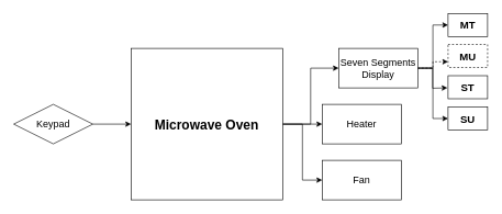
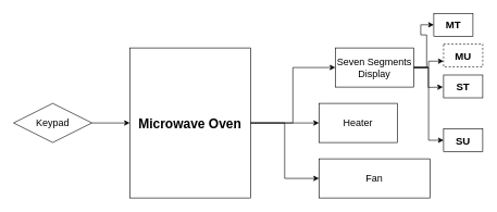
  <mxCell id="0" />
  <mxCell id="1" parent="0" />
  <mxCell id="2" style="edgeStyle=orthogonalEdgeStyle;rounded=0;orthogonalLoop=1;jettySize=auto;html=1;entryX=0;entryY=0.5;entryDx=0;entryDy=0;" parent="1" source="5" target="10" edge="1"><mxGeometry relative="1" as="geometry" /></mxCell>
  <mxCell id="3" style="edgeStyle=orthogonalEdgeStyle;rounded=0;orthogonalLoop=1;jettySize=auto;html=1;exitX=1;exitY=0.5;exitDx=0;exitDy=0;entryX=0;entryY=0.5;entryDx=0;entryDy=0;" parent="1" source="5" target="13" edge="1"><mxGeometry relative="1" as="geometry" /></mxCell>
  <mxCell id="4" style="edgeStyle=orthogonalEdgeStyle;rounded=0;orthogonalLoop=1;jettySize=auto;html=1;exitX=1;exitY=0.5;exitDx=0;exitDy=0;" parent="1" source="5" target="14" edge="1"><mxGeometry relative="1" as="geometry" /></mxCell>
- <mxCell id="5" value="&lt;b&gt;&lt;font style=&quot;font-size: 20px;&quot;&gt;Microwave Oven&lt;/font&gt;&lt;/b&gt;" style="whiteSpace=wrap;html=1;aspect=fixed;" parent="1" vertex="1"><mxGeometry x="198" y="73" width="230" height="230" as="geometry" /></mxCell>
+ <mxCell id="5" value="&lt;b&gt;&lt;font style=&quot;font-size: 20px;&quot;&gt;Microwave Oven&lt;/font&gt;&lt;/b&gt;" style="whiteSpace=wrap;html=1;aspect=fixed;" parent="1" vertex="1"><mxGeometry x="198" y="73" width="185" height="230" as="geometry" /></mxCell>
  <mxCell id="6" style="edgeStyle=orthogonalEdgeStyle;rounded=0;orthogonalLoop=1;jettySize=auto;html=1;entryX=0;entryY=0.5;entryDx=0;entryDy=0;" edge="1" parent="1" source="10" target="15"><mxGeometry relative="1" as="geometry" /></mxCell>
- <mxCell id="7" style="edgeStyle=orthogonalEdgeStyle;rounded=0;orthogonalLoop=1;jettySize=auto;html=1;entryX=0;entryY=0.75;entryDx=0;entryDy=0;dashed=1;" edge="1" parent="1" source="10" target="16"><mxGeometry relative="1" as="geometry" /></mxCell>
+ <mxCell id="7" style="edgeStyle=orthogonalEdgeStyle;rounded=0;orthogonalLoop=1;jettySize=auto;html=1;entryX=0;entryY=0.75;entryDx=0;entryDy=0;" edge="1" parent="1" source="10" target="16"><mxGeometry relative="1" as="geometry" /></mxCell>
  <mxCell id="8" style="edgeStyle=orthogonalEdgeStyle;rounded=0;orthogonalLoop=1;jettySize=auto;html=1;" edge="1" parent="1" source="10"><mxGeometry relative="1" as="geometry"><mxPoint x="678" y="133" as="targetPoint" /></mxGeometry></mxCell>
  <mxCell id="9" style="edgeStyle=orthogonalEdgeStyle;rounded=0;orthogonalLoop=1;jettySize=auto;html=1;entryX=0;entryY=0.5;entryDx=0;entryDy=0;" edge="1" parent="1" source="10" target="18"><mxGeometry relative="1" as="geometry" /></mxCell>
  <mxCell id="10" value="Seven Segments Display" style="rounded=0;whiteSpace=wrap;html=1;fontStyle=0;fontSize=15;" parent="1" vertex="1"><mxGeometry x="513" y="73" width="120" height="60" as="geometry" /></mxCell>
  <mxCell id="11" style="edgeStyle=orthogonalEdgeStyle;rounded=0;orthogonalLoop=1;jettySize=auto;html=1;exitX=1;exitY=0.5;exitDx=0;exitDy=0;entryX=0;entryY=0.5;entryDx=0;entryDy=0;" parent="1" source="12" target="5" edge="1"><mxGeometry relative="1" as="geometry" /></mxCell>
  <mxCell id="12" value="Keypad" style="rhombus;whiteSpace=wrap;html=1;fontStyle=0;fontSize=15;" parent="1" vertex="1"><mxGeometry x="20" y="158" width="120" height="60" as="geometry" /></mxCell>
  <mxCell id="13" value="Heater" style="rounded=0;whiteSpace=wrap;html=1;fontStyle=0;fontSize=15;" parent="1" vertex="1"><mxGeometry x="488" y="158" width="120" height="60" as="geometry" /></mxCell>
- <mxCell id="14" value="Fan" style="rounded=0;whiteSpace=wrap;html=1;fontStyle=0;fontSize=15;" parent="1" vertex="1"><mxGeometry x="488" y="243" width="120" height="60" as="geometry" /></mxCell>
- <mxCell id="15" value="MT" style="rounded=0;whiteSpace=wrap;html=1;fontSize=16;fontStyle=1" vertex="1" parent="1"><mxGeometry x="679" y="20" width="60" height="35" as="geometry" /></mxCell>
+ <mxCell id="14" value="Fan" style="rounded=0;whiteSpace=wrap;html=1;fontStyle=0;fontSize=15;" parent="1" vertex="1"><mxGeometry x="488" y="243" width="170" height="60" as="geometry" /></mxCell>
+ <mxCell id="15" value="MT" style="rounded=0;whiteSpace=wrap;html=1;fontSize=16;fontStyle=1" vertex="1" parent="1"><mxGeometry x="664" y="20" width="60" height="35" as="geometry" /></mxCell>
  <mxCell id="16" value="MU" style="rounded=0;whiteSpace=wrap;html=1;fontSize=16;fontStyle=1;dashed=1;" vertex="1" parent="1"><mxGeometry x="679" y="67" width="60" height="35" as="geometry" /></mxCell>
  <mxCell id="17" value="ST" style="rounded=0;whiteSpace=wrap;html=1;fontSize=16;fontStyle=1" vertex="1" parent="1"><mxGeometry x="679" y="114.5" width="60" height="35" as="geometry" /></mxCell>
- <mxCell id="18" value="SU" style="rounded=0;whiteSpace=wrap;html=1;fontSize=16;fontStyle=1" vertex="1" parent="1"><mxGeometry x="679" y="162" width="60" height="35" as="geometry" /></mxCell>
+ <mxCell id="18" value="SU" style="rounded=0;whiteSpace=wrap;html=1;fontSize=16;fontStyle=1" vertex="1" parent="1"><mxGeometry x="679" y="197" width="60" height="35" as="geometry" /></mxCell>
